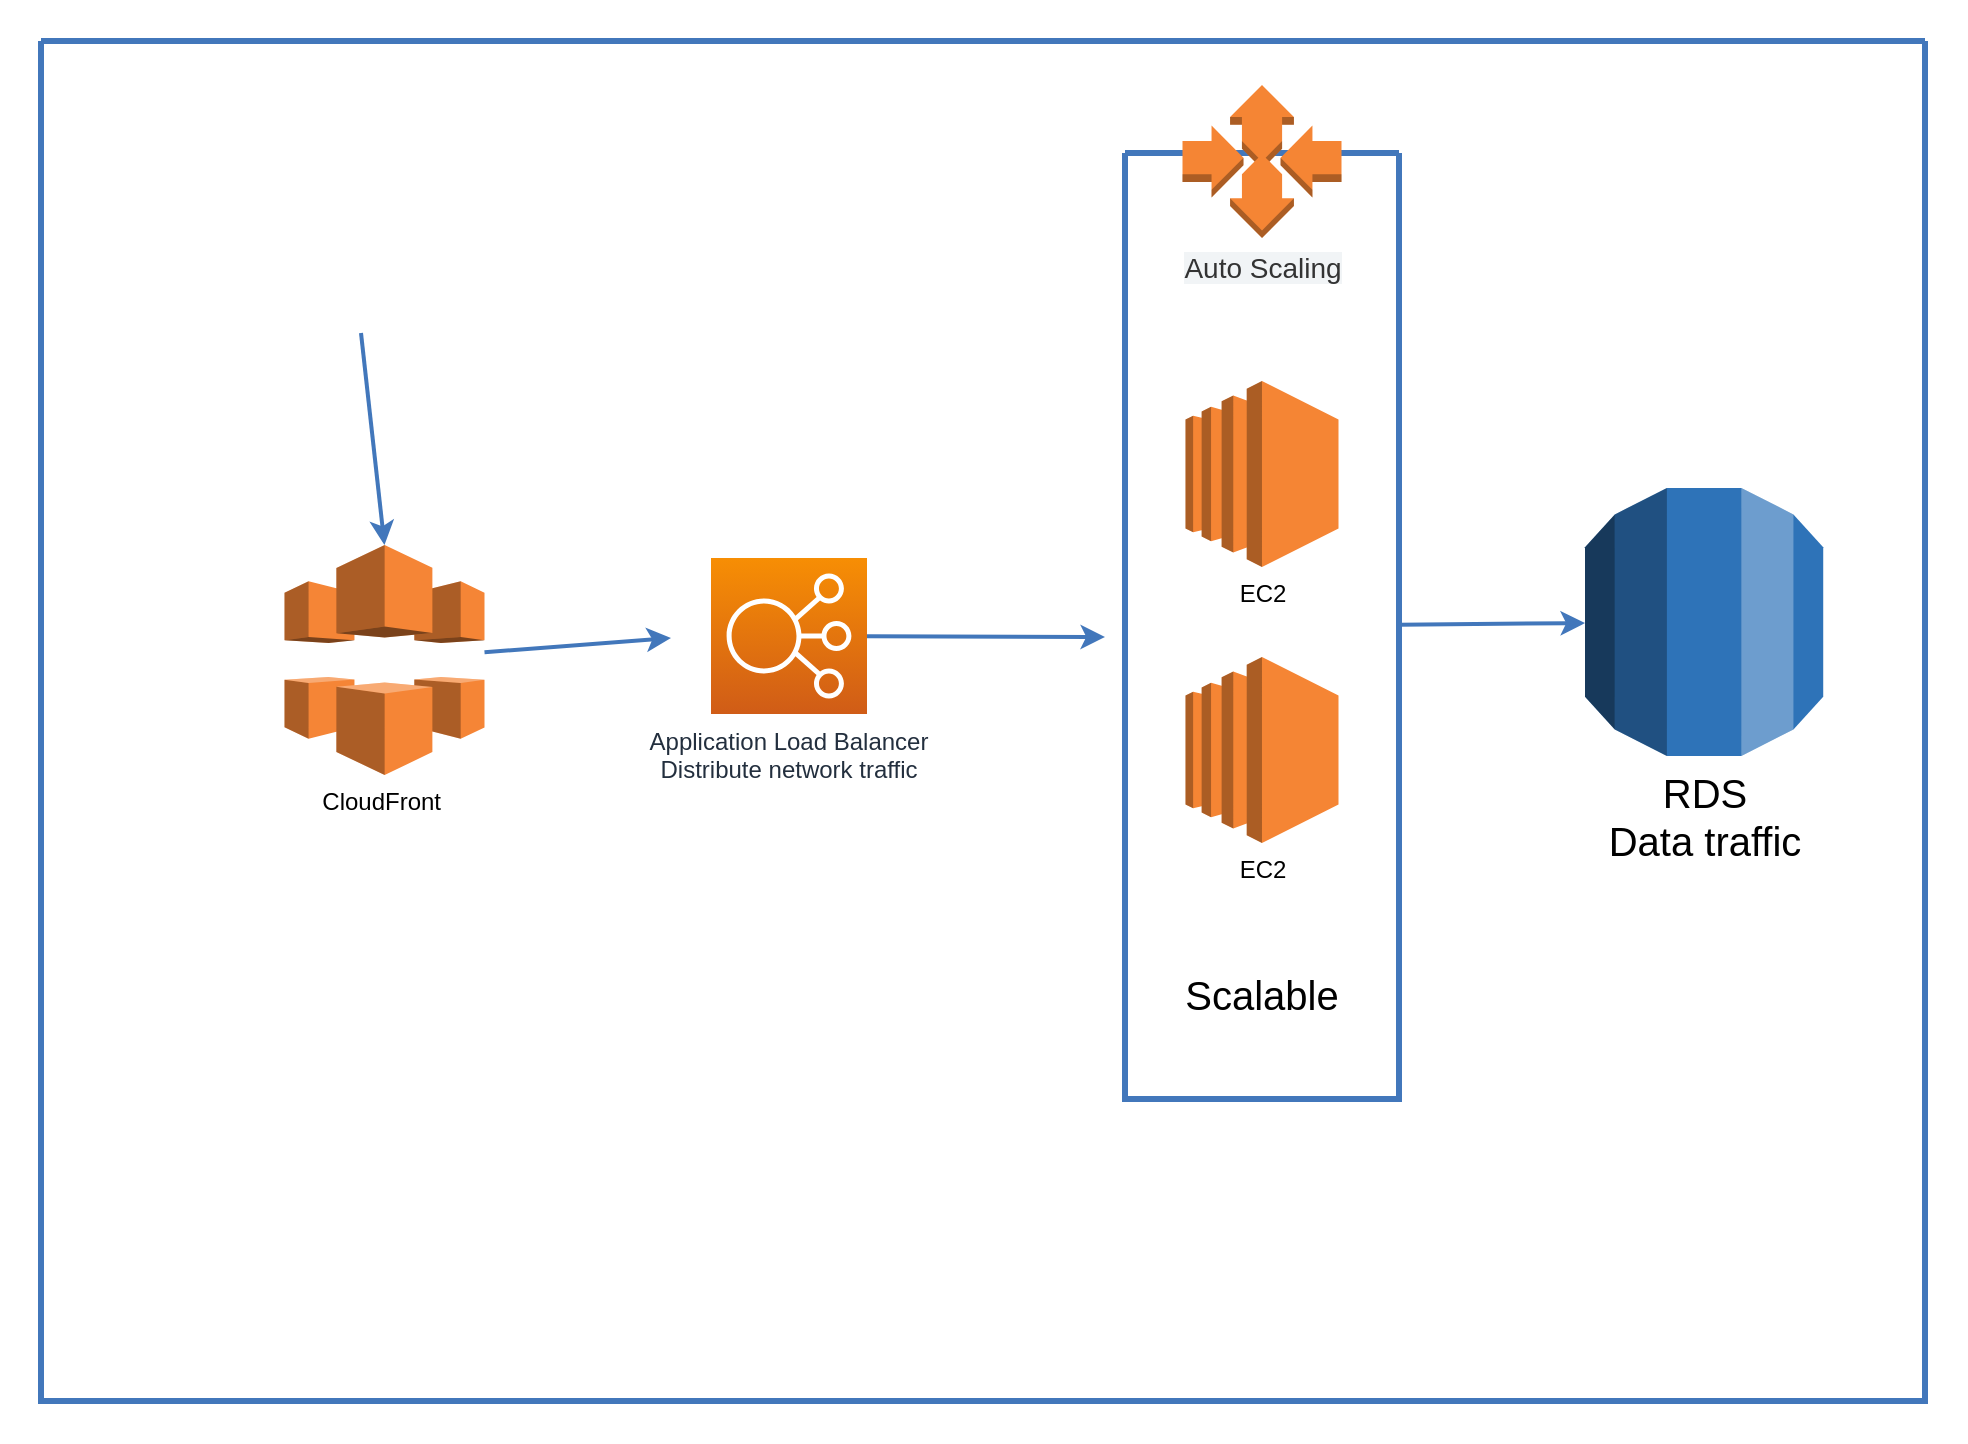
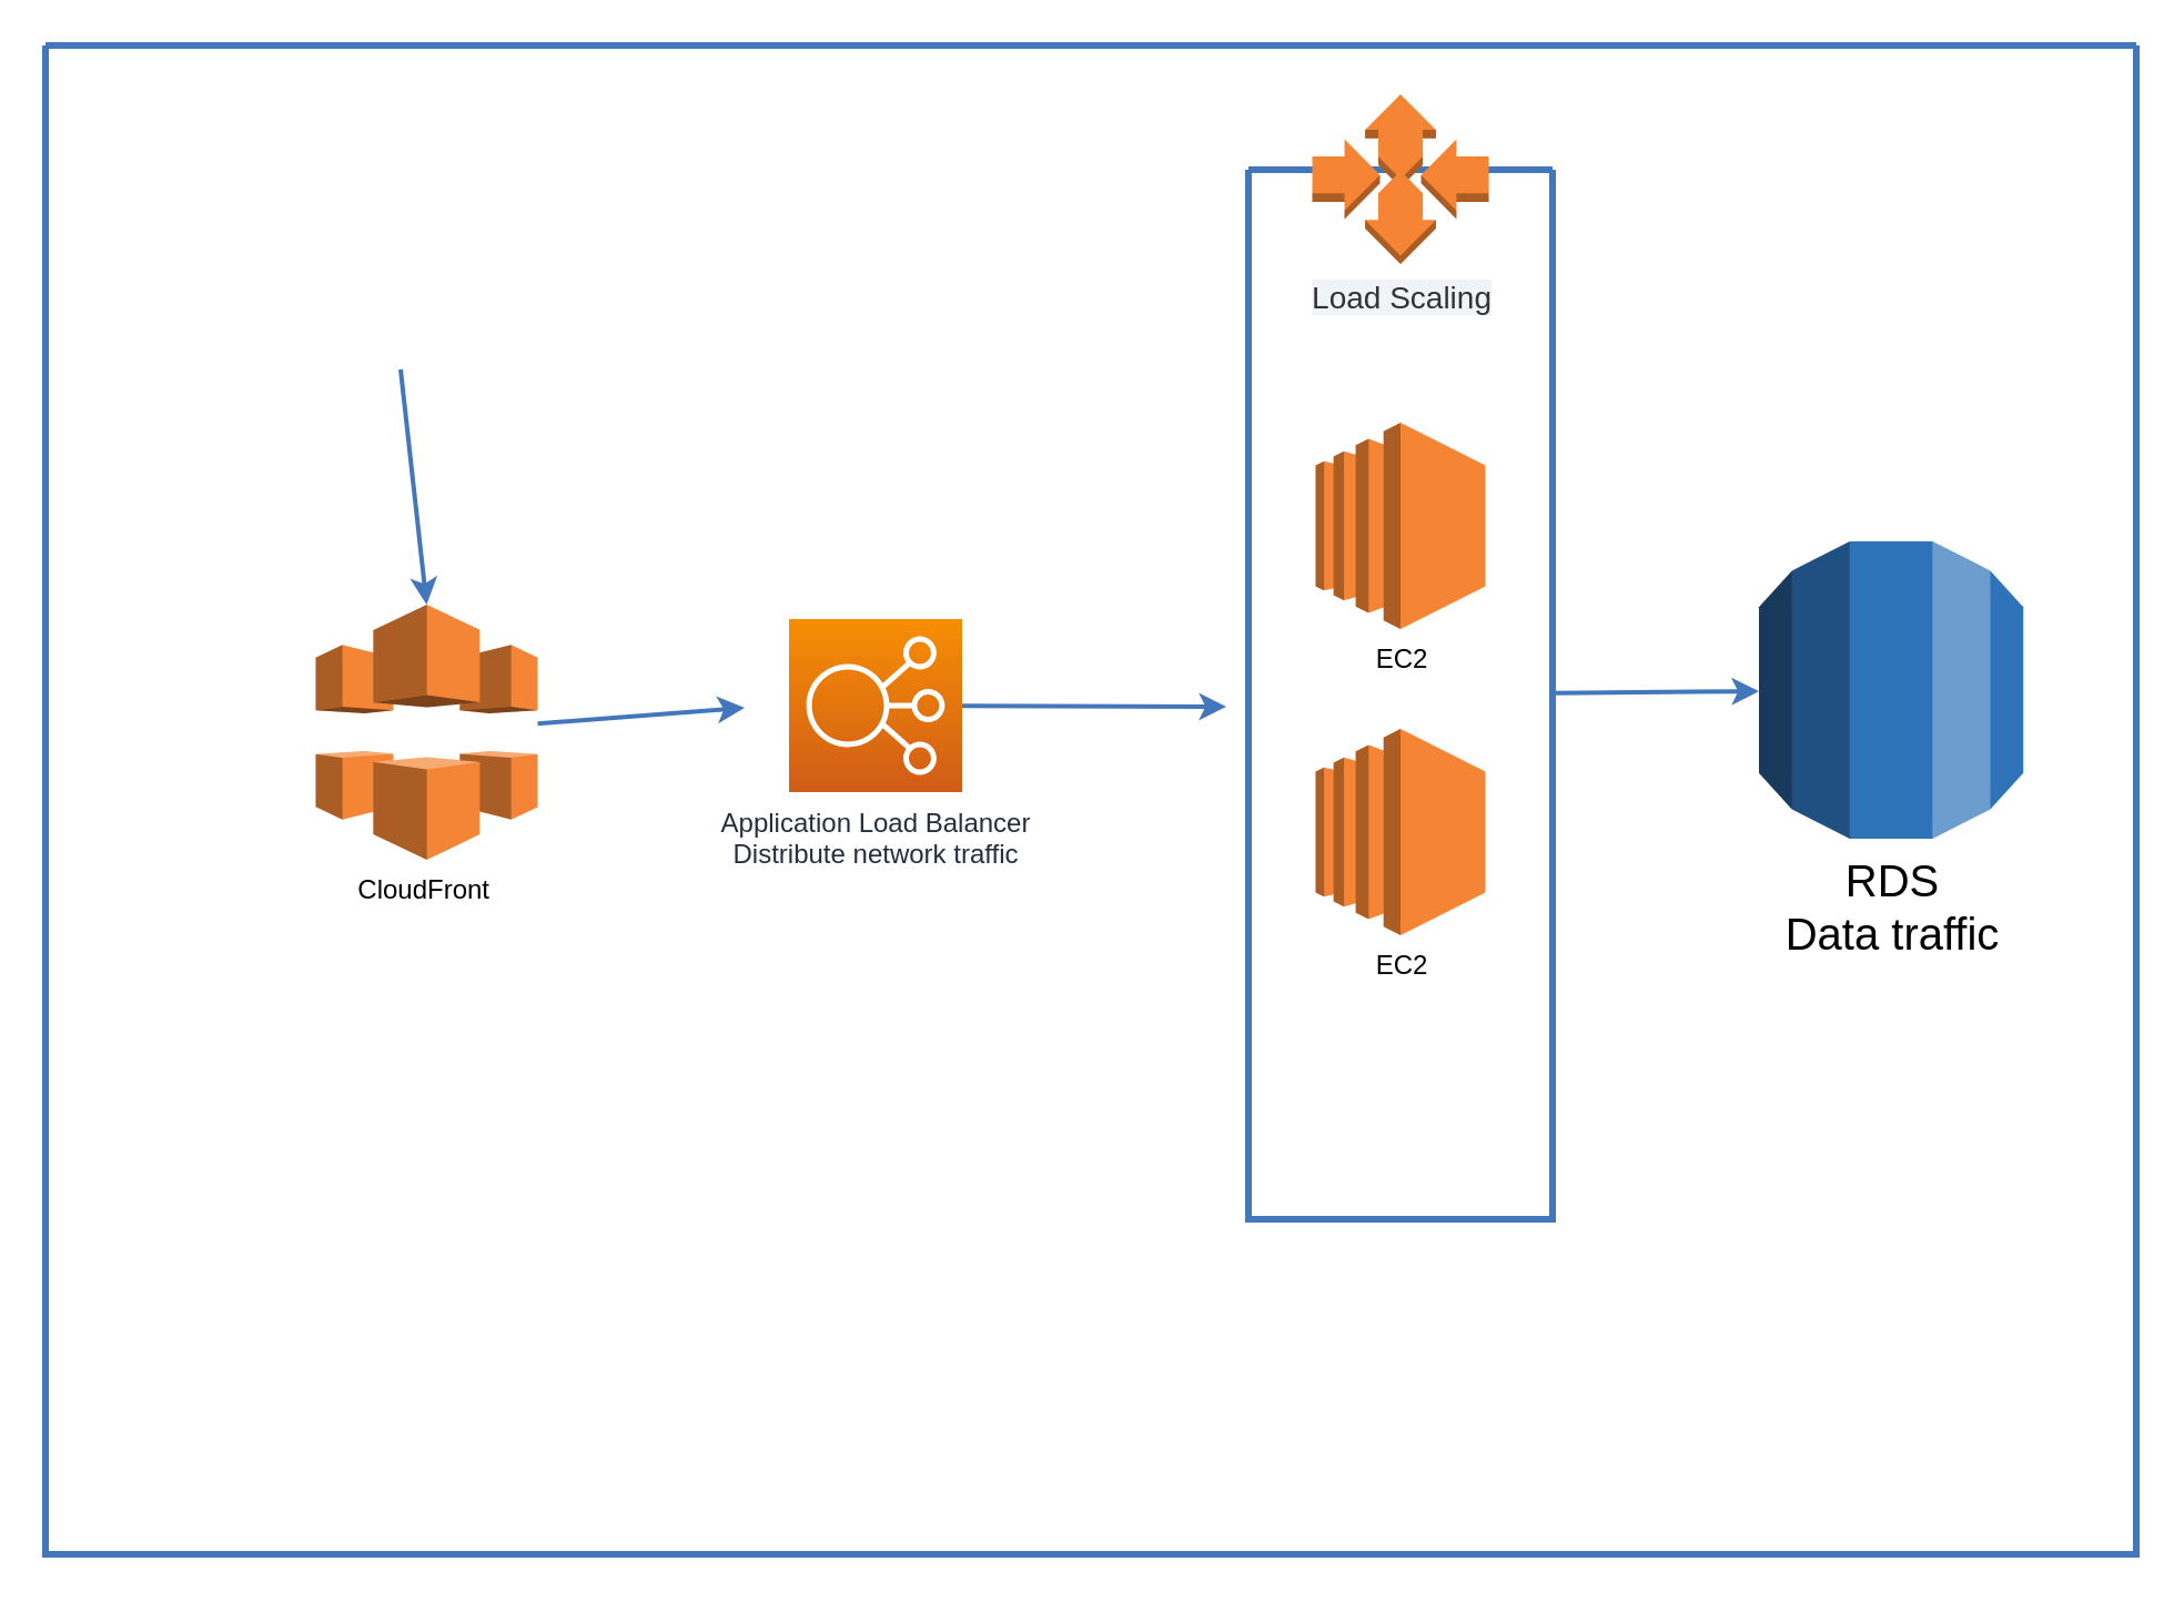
  <mxCell id="0" />
  <mxCell id="1" parent="0" />
  <mxCell id="2" value="" style="swimlane;shadow=0;strokeColor=#4277BB;fillColor=#ffffff;fontColor=#4277BB;align=right;startSize=0;collapsible=0;strokeWidth=3;" parent="1" vertex="1"><mxGeometry x="20" y="20" width="942" height="680" as="geometry" /></mxCell>
  <mxCell id="3" style="rounded=0;elbow=vertical;html=1;labelBackgroundColor=#ffffff;startArrow=none;startFill=0;endArrow=classic;endFill=1;jettySize=auto;orthogonalLoop=1;strokeColor=#4277BB;strokeWidth=2;fontSize=14;fontColor=#4277BB;entryX=0.5;entryY=0;entryDx=0;entryDy=0;entryPerimeter=0;" parent="2" target="5" edge="1"><mxGeometry relative="1" as="geometry"><mxPoint x="160" y="190" as="targetPoint" /><mxPoint x="160" y="146" as="sourcePoint" /></mxGeometry></mxCell>
  <mxCell id="4" style="edgeStyle=none;rounded=0;orthogonalLoop=1;jettySize=auto;html=1;startArrow=none;startFill=0;strokeColor=#4277BB;strokeWidth=2;" edge="1" parent="2" source="5"><mxGeometry relative="1" as="geometry"><mxPoint x="315" y="298.5" as="targetPoint" /></mxGeometry></mxCell>
  <mxCell id="5" value="CloudFront&amp;nbsp;" style="outlineConnect=0;dashed=0;verticalLabelPosition=bottom;verticalAlign=top;align=center;html=1;shape=mxgraph.aws3.cloudfront;fillColor=#F58536;gradientColor=none;" vertex="1" parent="2"><mxGeometry x="121.75" y="252" width="100" height="115" as="geometry" /></mxCell>
  <mxCell id="6" style="edgeStyle=none;rounded=0;orthogonalLoop=1;jettySize=auto;html=1;fontSize=20;fontColor=#000000;startArrow=none;startFill=0;strokeColor=#4277BB;strokeWidth=2;" edge="1" parent="2" source="7"><mxGeometry relative="1" as="geometry"><mxPoint x="532" y="298" as="targetPoint" /></mxGeometry></mxCell>
  <mxCell id="7" value="Application Load Balancer&lt;br&gt;Distribute network traffic" style="sketch=0;points=[[0,0,0],[0.25,0,0],[0.5,0,0],[0.75,0,0],[1,0,0],[0,1,0],[0.25,1,0],[0.5,1,0],[0.75,1,0],[1,1,0],[0,0.25,0],[0,0.5,0],[0,0.75,0],[1,0.25,0],[1,0.5,0],[1,0.75,0]];outlineConnect=0;fontColor=#232F3E;gradientColor=#F78E04;gradientDirection=north;fillColor=#D05C17;strokeColor=#ffffff;dashed=0;verticalLabelPosition=bottom;verticalAlign=top;align=center;html=1;fontSize=12;fontStyle=0;aspect=fixed;shape=mxgraph.aws4.resourceIcon;resIcon=mxgraph.aws4.elastic_load_balancing;" vertex="1" parent="2"><mxGeometry x="335" y="258.5" width="78" height="78" as="geometry" /></mxCell>
  <mxCell id="8" style="edgeStyle=none;rounded=0;orthogonalLoop=1;jettySize=auto;html=1;fontSize=20;fontColor=#000000;startArrow=none;startFill=0;strokeColor=#4277BB;strokeWidth=2;" edge="1" parent="2" source="9" target="14"><mxGeometry relative="1" as="geometry" /></mxCell>
  <mxCell id="9" value="" style="swimlane;shadow=0;strokeColor=#4277BB;fillColor=#ffffff;fontColor=#4277BB;align=right;startSize=0;collapsible=0;strokeWidth=3;" parent="2" vertex="1"><mxGeometry x="542" y="56" width="137" height="473" as="geometry" /></mxCell>
  <mxCell id="10" value="EC2" style="outlineConnect=0;dashed=0;verticalLabelPosition=bottom;verticalAlign=top;align=center;html=1;shape=mxgraph.aws3.ec2;fillColor=#F58534;gradientColor=none;" vertex="1" parent="9"><mxGeometry x="30.25" y="114" width="76.5" height="93" as="geometry" /></mxCell>
  <mxCell id="11" value="EC2" style="outlineConnect=0;dashed=0;verticalLabelPosition=bottom;verticalAlign=top;align=center;html=1;shape=mxgraph.aws3.ec2;fillColor=#F58534;gradientColor=none;" vertex="1" parent="9"><mxGeometry x="30.25" y="252" width="76.5" height="93" as="geometry" /></mxCell>
- <mxCell id="12" value="&lt;span style=&quot;color: rgb(51 , 51 , 51) ; font-family: &amp;#34;helvetica&amp;#34; , &amp;#34;arial&amp;#34; , &amp;#34;microsoft yahei&amp;#34; , &amp;#34;simsun&amp;#34; , &amp;#34;stxihei&amp;#34; , sans-serif ; font-size: 14px ; font-style: normal ; font-weight: 400 ; letter-spacing: normal ; text-indent: 0px ; text-transform: none ; word-spacing: 0px ; background-color: rgb(241 , 244 , 246) ; display: inline ; float: none&quot;&gt;Auto Scaling&lt;/span&gt;&lt;br&gt;" style="outlineConnect=0;dashed=0;verticalLabelPosition=bottom;verticalAlign=top;align=center;html=1;shape=mxgraph.aws3.auto_scaling;fillColor=#F58534;gradientColor=none;" vertex="1" parent="9"><mxGeometry x="28.75" y="-34" width="79.5" height="76.5" as="geometry" /></mxCell>
- <mxCell id="13" value="&lt;font color=&quot;#000000&quot;&gt;&lt;span style=&quot;font-size: 20px&quot;&gt;Scalable&lt;/span&gt;&lt;/font&gt;" style="text;html=1;strokeColor=none;fillColor=none;align=center;verticalAlign=middle;whiteSpace=wrap;rounded=0;fontColor=#FFB570;" vertex="1" parent="9"><mxGeometry x="38.5" y="406" width="60" height="30" as="geometry" /></mxCell>
+ <mxCell id="12" value="&lt;span style=&quot;color: rgb(51 , 51 , 51) ; font-family: &amp;#34;helvetica&amp;#34; , &amp;#34;arial&amp;#34; , &amp;#34;microsoft yahei&amp;#34; , &amp;#34;simsun&amp;#34; , &amp;#34;stxihei&amp;#34; , sans-serif ; font-size: 14px ; font-style: normal ; font-weight: 400 ; letter-spacing: normal ; text-indent: 0px ; text-transform: none ; word-spacing: 0px ; background-color: rgb(241 , 244 , 246) ; display: inline ; float: none&quot;&gt;Load Scaling&lt;/span&gt;&lt;br&gt;" style="outlineConnect=0;dashed=0;verticalLabelPosition=bottom;verticalAlign=top;align=center;html=1;shape=mxgraph.aws3.auto_scaling;fillColor=#F58534;gradientColor=none;" vertex="1" parent="9"><mxGeometry x="28.75" y="-34" width="79.5" height="76.5" as="geometry" /></mxCell>
  <mxCell id="14" value="RDS&lt;br&gt;Data traffic" style="outlineConnect=0;dashed=0;verticalLabelPosition=bottom;verticalAlign=top;align=center;html=1;shape=mxgraph.aws3.rds;fillColor=#2E73B8;gradientColor=none;fontSize=20;fontColor=#000000;" vertex="1" parent="2"><mxGeometry x="772" y="223.5" width="119.11" height="134" as="geometry" /></mxCell>
